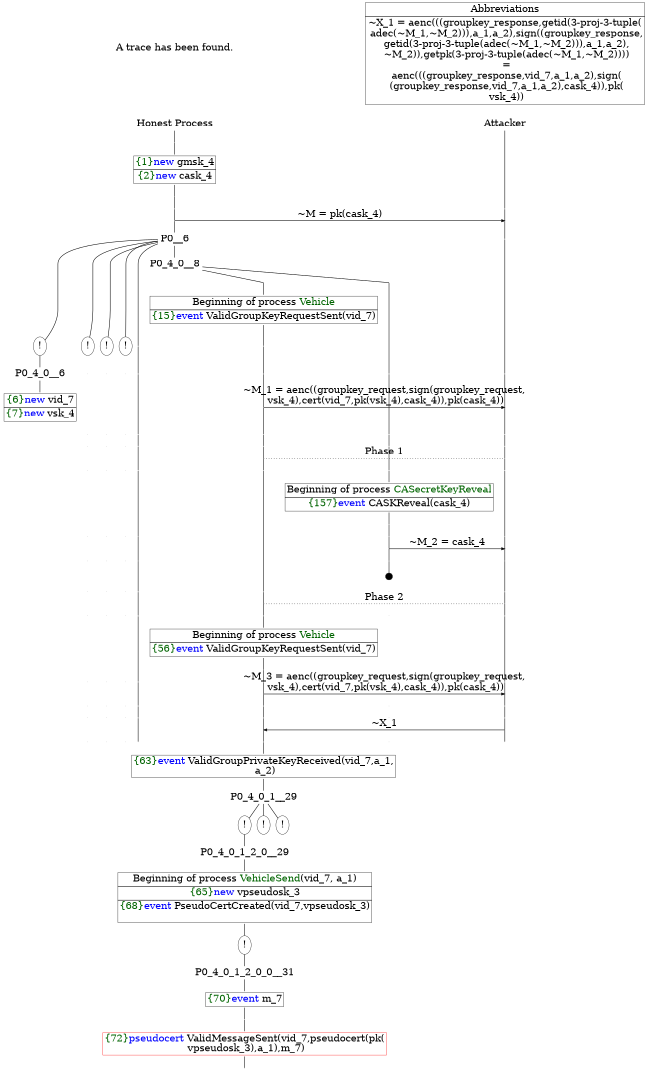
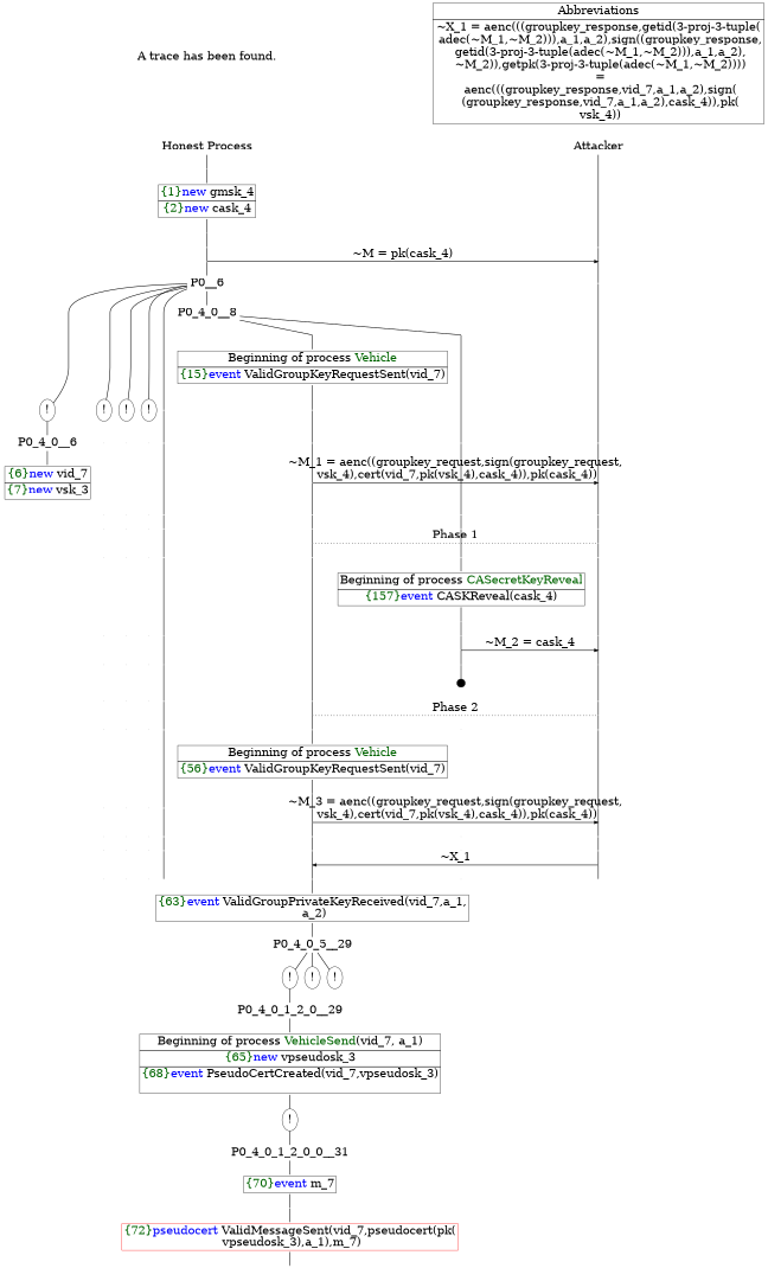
  digraph {
    ordering=out
    node [fontsize=30 shape=point]
    edge [arrowhead=none fontsize=30 penwidth=1.6 weight=100]
    n1 [height=0 label="Honest Process" shape=plaintext width=0]
    n2 [height=0 label=Attacker shape=plaintext width=0]
    P0__4 [height=0 width=0]
    P__1 [height=0 width=0]
    P0__5 [height=0 width=0]
    P__2 [height=0 width=0]
    P0__6 [fixedsize=false height=0 shape=none width=0]
    P__3 [height=0 width=0]
    n9 [height=0 label="!" shape=ellipse width=0]
    n10 [height=0 label="!" shape=ellipse width=0]
    n11 [height=0 label="!" shape=ellipse width=0]
    n12 [height=0 label="!" shape=ellipse width=0]
    P0_0__6 [height=0 width=0]
    P0_4_0_1__8 [height=0 width=0]
    P0_4_0_0__8 [height=0 width=0]
    P0_4_0_1__11 [height=0 width=0]
    P0_4_0_0__9 [height=0 width=0]
    P0_3__7 [height=0 style=invisible width=0]
    P0_2__7 [height=0 style=invisible width=0]
    P0_1__7 [height=0 style=invisible width=0]
    P0_0__7 [height=0 width=0]
    P__4 [height=0 width=0]
    P0_4_0_1__12 [height=0 width=0]
    P__5 [height=0 width=0]
    P0_4_0_1__13 [height=0 width=0]
    P0_4_0_0__10 [height=0 width=0]
    P0_3__8 [height=0 style=invisible width=0]
    P0_2__8 [height=0 style=invisible width=0]
    P0_1__8 [height=0 style=invisible width=0]
    P0_0__8 [height=0 width=0]
    P__6 [height=0 width=0]
    P0_4_0_1__14 [height=0 width=0]
    P0_4_0_0__11 [height=0 width=0]
    P0_3__9 [height=0 style=invisible width=0]
    P0_2__9 [height=0 style=invisible width=0]
    P0_1__9 [height=0 style=invisible width=0]
    P0_0__9 [height=0 width=0]
    P__7 [height=0 width=0]
    P0_4_0_1__15 [height=0 width=0]
    P__8 [height=0 width=0]
    P0_4_0_1__16 [height=0 width=0]
    P0_4_0_0__12 [height=0 width=0]
    P0_3__10 [height=0 style=invisible width=0]
    P0_2__10 [height=0 style=invisible width=0]
    P0_1__10 [height=0 style=invisible width=0]
    P0_0__10 [height=0 width=0]
    P__9 [height=0 width=0]
    P0_4_0_0__15 [height=0 width=0]
    P0_3__11 [height=0 style=invisible width=0]
    P0_2__11 [height=0 style=invisible width=0]
    P0_1__11 [height=0 style=invisible width=0]
    P0_0__11 [height=0 width=0]
    P__10 [height=0 width=0]
    P0_4_0_0__16 [height=0 width=0]
    P__11 [height=0 width=0]
    P0_4_0_0__17 [height=0 width=0]
    P0_3__12 [height=0 style=invisible width=0]
    P0_2__12 [height=0 style=invisible width=0]
    P0_1__12 [height=0 style=invisible width=0]
    P0_0__12 [height=0 width=0]
    P__12 [height=0 width=0]
    P0_4_0_1__17 [height=0 width=0]
    P0_4_0_0__19 [height=0 style=invisible width=0]
    P0_3__13 [height=0 style=invisible width=0]
    P0_2__13 [height=0 style=invisible width=0]
    P0_1__13 [height=0 style=invisible width=0]
    P0_0__13 [height=0 width=0]
    P__13 [height=0 width=0]
    P0_4_0_1__18 [height=0 width=0]
    P__14 [height=0 width=0]
    P0_4_0_1__19 [height=0 width=0]
    P0_4_0_0__20 [height=0 style=invisible width=0]
    P0_3__14 [height=0 style=invisible width=0]
    P0_2__14 [height=0 style=invisible width=0]
    P0_1__14 [height=0 style=invisible width=0]
    P0_0__14 [height=0 width=0]
    P__15 [height=0 width=0]
    P0_4_0_1__22 [height=0 width=0]
    P0_4_0_0__21 [height=0 style=invisible width=0]
    P0_3__15 [height=0 style=invisible width=0]
    P0_2__15 [height=0 style=invisible width=0]
    P0_1__15 [height=0 style=invisible width=0]
    P0_0__15 [height=0 width=0]
    P__16 [height=0 width=0]
    P0_4_0_1__23 [height=0 width=0]
    P__17 [height=0 width=0]
    P0_4_0_1__24 [height=0 width=0]
    P0_4_0_0__22 [height=0 style=invisible width=0]
    P0_3__16 [height=0 style=invisible width=0]
    P0_2__16 [height=0 style=invisible width=0]
    P0_1__16 [height=0 style=invisible width=0]
    P0_0__16 [height=0 width=0]
    P__18 [height=0 width=0]
    P0_4_0_1__25 [height=0 width=0]
    P0_4_0_0__23 [height=0 style=invisible width=0]
    P0_3__17 [height=0 style=invisible width=0]
    P0_2__17 [height=0 style=invisible width=0]
    P0_1__17 [height=0 style=invisible width=0]
    P0_0__17 [height=0 width=0]
    P__19 [height=0 width=0]
    P0_4_0_1__26 [height=0 width=0]
    P__20 [height=0 width=0]
    P0_4_0_1__27 [height=0 width=0]
    P0_4_0_0__24 [height=0 style=invisible width=0]
    P0_3__18 [height=0 style=invisible width=0]
    P0_2__18 [height=0 style=invisible width=0]
    P0_1__18 [height=0 style=invisible width=0]
    P0_0__18 [height=0 width=0]
    P__21 [height=0 width=0]
    n110 [height=0 label="!" shape=ellipse width=0]
    n111 [height=0 label="!" shape=ellipse width=0]
    n112 [height=0 label="!" shape=ellipse width=0]
    P0__1 [height=0 width=0]
    P0_4_0__8 [fixedsize=false height=0 shape=none width=0]
    P0_4_0__6 [fixedsize=false height=0 shape=none width=0]
    n116 [height=0 label=<<TABLE BORDER="0" CELLBORDER="1" CELLSPACING="0" CELLPADDING="4"> <TR><TD>Beginning of process <FONT COLOR="darkgreen">Vehicle</FONT></TD></TR><TR><TD><FONT COLOR="darkgreen">{15}</FONT><FONT COLOR="blue">event</FONT> ValidGroupKeyRequestSent(vid_7)</TD></TR></TABLE>> shape=plaintext width=0]
    n117 [height=0 label=<<TABLE BORDER="0" CELLBORDER="1" CELLSPACING="0" CELLPADDING="4"> <TR><TD>Beginning of process <FONT COLOR="darkgreen">CASecretKeyReveal</FONT></TD></TR><TR><TD><FONT COLOR="darkgreen">{157}</FONT><FONT COLOR="blue">event</FONT> CASKReveal(cask_4)</TD></TR></TABLE>> shape=plaintext width=0]
    P0_4_0_0__18 [height=0.3 width=0.3]
    n119 [height=0 label=<<TABLE BORDER="0" CELLBORDER="1" CELLSPACING="0" CELLPADDING="4"> <TR><TD>Beginning of process <FONT COLOR="darkgreen">Vehicle</FONT></TD></TR><TR><TD><FONT COLOR="darkgreen">{56}</FONT><FONT COLOR="blue">event</FONT> ValidGroupKeyRequestSent(vid_7)</TD></TR></TABLE>> shape=plaintext width=0]
    n120 [height=0 label=<<TABLE BORDER="0" CELLBORDER="1" CELLSPACING="0" CELLPADDING="4"> <TR><TD><FONT COLOR="darkgreen">{63}</FONT><FONT COLOR="blue">event</FONT> ValidGroupPrivateKeyReceived(vid_7,a_1,<br/> a_2)</TD></TR></TABLE>> shape=plaintext width=0]
    P0_4_0_1_2_0__29 [fixedsize=false height=0 shape=none width=0]
    n122 [height=0 label=<A trace has been found.<br/> > shape=plaintext width=0]
    n123 [height=0 label=<<TABLE BORDER="0" CELLBORDER="1" CELLSPACING="0" CELLPADDING="4"> <TR><TD><FONT COLOR="darkgreen">{1}</FONT><FONT COLOR="blue">new </FONT>gmsk_4</TD></TR><TR><TD><FONT COLOR="darkgreen">{2}</FONT><FONT COLOR="blue">new </FONT>cask_4</TD></TR></TABLE>> shape=plaintext width=0]
    P0__3 [height=0 width=0]
-   n125 [height=0 label=<<TABLE BORDER="0" CELLBORDER="1" CELLSPACING="0" CELLPADDING="4"> <TR><TD><FONT COLOR="darkgreen">{6}</FONT><FONT COLOR="blue">new </FONT>vid_7</TD></TR><TR><TD><FONT COLOR="darkgreen">{7}</FONT><FONT COLOR="blue">new </FONT>vsk_4</TD></TR></TABLE>> shape=plaintext width=0]
+   n125 [height=0 label=<<TABLE BORDER="0" CELLBORDER="1" CELLSPACING="0" CELLPADDING="4"> <TR><TD><FONT COLOR="darkgreen">{6}</FONT><FONT COLOR="blue">new </FONT>vid_7</TD></TR><TR><TD><FONT COLOR="darkgreen">{7}</FONT><FONT COLOR="blue">new </FONT>vsk_3</TD></TR></TABLE>> shape=plaintext width=0]
    P0_4_0_1__10 [height=0 width=0]
    P0_4_0_0__14 [height=0 width=0]
    P0_4_0_1__21 [height=0 width=0]
-   P0_4_0_1__29 [fixedsize=false height=0 shape=none width=0]
+   P0_4_0_1__29 [fixedsize=false height=0 shape=none width=0 label=P0_4_0_5__29]
    n130 [height=0 label=<<TABLE BORDER="0" CELLBORDER="1" CELLSPACING="0" CELLPADDING="4"> <TR><TD>Beginning of process <FONT COLOR="darkgreen">VehicleSend</FONT>(vid_7, a_1)</TD></TR><TR><TD><FONT COLOR="darkgreen">{65}</FONT><FONT COLOR="blue">new </FONT>vpseudosk_3</TD></TR><TR><TD><FONT COLOR="darkgreen">{68}</FONT><FONT COLOR="blue">event</FONT> PseudoCertCreated(vid_7,vpseudosk_3)<br/> </TD></TR></TABLE>> shape=plaintext width=0]
    n131 [height=0 label="!" shape=ellipse width=0]
    P0_4_0_1_2_0_0__31 [fixedsize=false height=0 shape=none width=0]
    n133 [height=0 label=<<TABLE BORDER="0" CELLBORDER="1" CELLSPACING="0" CELLPADDING="4"> <TR><TD><FONT COLOR="darkgreen">{70}</FONT><FONT COLOR="blue">event </FONT>m_7</TD></TR></TABLE>> shape=plaintext width=0]
    P0_4_0_1_2_0_0__33 [height=0 width=0]
    n135 [color=red height=0 label=<<TABLE BORDER="0" CELLBORDER="1" CELLSPACING="0" CELLPADDING="4"> <TR><TD><FONT COLOR="darkgreen">{72}</FONT><FONT COLOR="blue">pseudocert</FONT> ValidMessageSent(vid_7,pseudocert(pk(<br/> vpseudosk_3),a_1),m_7)</TD></TR></TABLE>> shape=plaintext width=0]
    P0_4_0_1_2_0_0__35 [height=0 width=0]
    n137 [height=0 label=<<TABLE BORDER="0" CELLBORDER="1" CELLSPACING="0" CELLPADDING="4"><TR> <TD> Abbreviations </TD></TR><TR><TD>~X_1 = aenc(((groupkey_response,getid(3-proj-3-tuple(<br/> adec(~M_1,~M_2))),a_1,a_2),sign((groupkey_response,<br/> getid(3-proj-3-tuple(adec(~M_1,~M_2))),a_1,a_2),<br/> ~M_2)),getpk(3-proj-3-tuple(adec(~M_1,~M_2))))<br/> =<br/> aenc(((groupkey_response,vid_7,a_1,a_2),sign(<br/> (groupkey_response,vid_7,a_1,a_2),cask_4)),pk(<br/> vsk_4))</TD></TR></TABLE>> shape=plaintext width=0]
    subgraph sub_1 {
      rank=same
      n1
      n2
    }
    subgraph sub_2 {
      rank=same
      P0__4
      P__1
    }
    subgraph sub_3 {
      rank=same
      P0__5
      P__2
    }
    subgraph sub_4 {
      rank=same
      P0__6
      P__3
    }
    subgraph sub_5 {
      rank=same
      n9
      n10
      n11
      n12
      P0_0__6
    }
    subgraph sub_6 {
      rank=same
      P0_4_0_1__8
      P0_4_0_0__8
    }
    subgraph sub_7 {
      rank=same
      P0_4_0_1__11
      P0_4_0_0__9
      P0_3__7
      P0_2__7
      P0_1__7
      P0_0__7
      P__4
    }
    subgraph sub_8 {
      rank=same
      P0_4_0_1__12
      P__5
    }
    subgraph sub_9 {
      rank=same
      P0_4_0_1__13
      P0_4_0_0__10
      P0_3__8
      P0_2__8
      P0_1__8
      P0_0__8
      P__6
    }
    subgraph sub_10 {
      rank=same
      P0_4_0_1__14
      P0_4_0_0__11
      P0_3__9
      P0_2__9
      P0_1__9
      P0_0__9
      P__7
    }
    subgraph sub_11 {
      rank=same
      P0_4_0_1__15
      P__8
    }
    subgraph sub_12 {
      rank=same
      P0_4_0_1__16
      P0_4_0_0__12
      P0_3__10
      P0_2__10
      P0_1__10
      P0_0__10
      P__9
    }
    subgraph sub_13 {
      rank=same
      P0_4_0_0__15
      P0_3__11
      P0_2__11
      P0_1__11
      P0_0__11
      P__10
    }
    subgraph sub_14 {
      rank=same
      P0_4_0_0__16
      P__11
    }
    subgraph sub_15 {
      rank=same
      P0_4_0_0__17
      P0_3__12
      P0_2__12
      P0_1__12
      P0_0__12
      P__12
    }
    subgraph sub_16 {
      rank=same
      P0_4_0_1__17
      P0_4_0_0__19
      P0_3__13
      P0_2__13
      P0_1__13
      P0_0__13
      P__13
    }
    subgraph sub_17 {
      rank=same
      P0_4_0_1__18
      P__14
    }
    subgraph sub_18 {
      rank=same
      P0_4_0_1__19
      P0_4_0_0__20
      P0_3__14
      P0_2__14
      P0_1__14
      P0_0__14
      P__15
    }
    subgraph sub_19 {
      rank=same
      P0_4_0_1__22
      P0_4_0_0__21
      P0_3__15
      P0_2__15
      P0_1__15
      P0_0__15
      P__16
    }
    subgraph sub_20 {
      rank=same
      P0_4_0_1__23
      P__17
    }
    subgraph sub_21 {
      rank=same
      P0_4_0_1__24
      P0_4_0_0__22
      P0_3__16
      P0_2__16
      P0_1__16
      P0_0__16
      P__18
    }
    subgraph sub_22 {
      rank=same
      P0_4_0_1__25
      P0_4_0_0__23
      P0_3__17
      P0_2__17
      P0_1__17
      P0_0__17
      P__19
    }
    subgraph sub_23 {
      rank=same
      P0_4_0_1__26
      P__20
    }
    subgraph sub_24 {
      rank=same
      P0_4_0_1__27
      P0_4_0_0__24
      P0_3__18
      P0_2__18
      P0_1__18
      P0_0__18
      P__21
    }
    subgraph sub_25 {
      rank=same
      n110
      n111
      n112
    }
    n1 -> P0__1
    n2 -> P__1
    P0__4 -> P0__5
    P__1 -> P__2
    P0__5 -> P__2 [arrowhead=normal label=<~M = pk(cask_4)> weight=""]
    P0__5 -> P0__6
    P__2 -> P__3
    P0__6 -> n9 [weight=""]
    P0__6 -> n10 [weight=""]
    P0__6 -> n11 [weight=""]
    P0__6 -> n12 [weight=""]
    P0__6 -> P0_0__6 [weight=""]
    P0__6 -> P0_4_0__8
    P__3 -> P__4
    n9 -> P0_4_0__6
    n10 -> P0_3__7 [style=invisible]
    n11 -> P0_2__7 [style=invisible]
    n12 -> P0_1__7 [style=invisible]
    P0_0__6 -> P0_0__7
    P0_4_0_1__8 -> n116
    P0_4_0_0__8 -> P0_4_0_0__9
    P0_4_0_1__11 -> P0_4_0_1__12
    P0_4_0_0__9 -> P0_4_0_0__10
    P0_3__7 -> P0_3__8 [style=invisible]
    P0_2__7 -> P0_2__8 [style=invisible]
    P0_1__7 -> P0_1__8 [style=invisible]
    P0_0__7 -> P0_0__8
    P__4 -> P__5
    P0_4_0_1__12 -> P__5 [arrowhead=normal label=<~M_1 = aenc((groupkey_request,sign(groupkey_request,<br/> vsk_4),cert(vid_7,pk(vsk_4),cask_4)),pk(cask_4))> weight=""]
    P0_4_0_1__12 -> P0_4_0_1__13
    P__5 -> P__6
    P0_4_0_1__13 -> P0_4_0_1__14
    P0_4_0_0__10 -> P0_4_0_0__11
    P0_3__8 -> P0_3__9 [style=invisible]
    P0_2__8 -> P0_2__9 [style=invisible]
    P0_1__8 -> P0_1__9 [style=invisible]
    P0_0__8 -> P0_0__9
    P__6 -> P__7
    P0_4_0_1__14 -> P0_4_0_1__15
    P0_4_0_0__11 -> P0_4_0_0__12
    P0_3__9 -> P0_3__10 [style=invisible]
    P0_2__9 -> P0_2__10 [style=invisible]
    P0_1__9 -> P0_1__10 [style=invisible]
    P0_0__9 -> P0_0__10
    P__7 -> P__8
    P0_4_0_1__15 -> P__8 [label=<Phase 1> style=dotted weight=""]
    P0_4_0_1__15 -> P0_4_0_1__16
    P__8 -> P__9
    P0_4_0_1__16 -> P0_4_0_1__17
    P0_4_0_0__12 -> n117
    P0_3__10 -> P0_3__11 [style=invisible]
    P0_2__10 -> P0_2__11 [style=invisible]
    P0_1__10 -> P0_1__11 [style=invisible]
    P0_0__10 -> P0_0__11
    P__9 -> P__10
    P0_4_0_0__15 -> P0_4_0_0__16
    P0_3__11 -> P0_3__12 [style=invisible]
    P0_2__11 -> P0_2__12 [style=invisible]
    P0_1__11 -> P0_1__12 [style=invisible]
    P0_0__11 -> P0_0__12
    P__10 -> P__11
    P0_4_0_0__16 -> P__11 [arrowhead=normal label=<~M_2 = cask_4> weight=""]
    P0_4_0_0__16 -> P0_4_0_0__17
    P__11 -> P__12
    P0_4_0_0__17 -> P0_4_0_0__18
    P0_3__12 -> P0_3__13 [style=invisible]
    P0_2__12 -> P0_2__13 [style=invisible]
    P0_1__12 -> P0_1__13 [style=invisible]
    P0_0__12 -> P0_0__13
    P__12 -> P__13
    P0_4_0_1__17 -> P0_4_0_1__18
    P0_4_0_0__19 -> P0_4_0_0__20 [style=invisible]
    P0_3__13 -> P0_3__14 [style=invisible]
    P0_2__13 -> P0_2__14 [style=invisible]
    P0_1__13 -> P0_1__14 [style=invisible]
    P0_0__13 -> P0_0__14
    P__13 -> P__14
    P0_4_0_1__18 -> P__14 [label=<Phase 2> style=dotted weight=""]
    P0_4_0_1__18 -> P0_4_0_1__19
    P__14 -> P__15
    P0_4_0_1__19 -> n119
    P0_4_0_0__20 -> P0_4_0_0__21 [style=invisible]
    P0_3__14 -> P0_3__15 [style=invisible]
    P0_2__14 -> P0_2__15 [style=invisible]
    P0_1__14 -> P0_1__15 [style=invisible]
    P0_0__14 -> P0_0__15
    P__15 -> P__16
    P0_4_0_1__22 -> P0_4_0_1__23
    P0_4_0_0__21 -> P0_4_0_0__22 [style=invisible]
    P0_3__15 -> P0_3__16 [style=invisible]
    P0_2__15 -> P0_2__16 [style=invisible]
    P0_1__15 -> P0_1__16 [style=invisible]
    P0_0__15 -> P0_0__16
    P__16 -> P__17
    P0_4_0_1__23 -> P__17 [arrowhead=normal label=<~M_3 = aenc((groupkey_request,sign(groupkey_request,<br/> vsk_4),cert(vid_7,pk(vsk_4),cask_4)),pk(cask_4))> weight=""]
    P0_4_0_1__23 -> P0_4_0_1__24
    P__17 -> P__18
    P0_4_0_1__24 -> P0_4_0_1__25
    P0_4_0_0__22 -> P0_4_0_0__23 [style=invisible]
    P0_3__16 -> P0_3__17 [style=invisible]
    P0_2__16 -> P0_2__17 [style=invisible]
    P0_1__16 -> P0_1__17 [style=invisible]
    P0_0__16 -> P0_0__17
    P__18 -> P__19
    P0_4_0_1__25 -> P0_4_0_1__26
    P0_4_0_0__23 -> P0_4_0_0__24 [style=invisible]
    P0_3__17 -> P0_3__18 [style=invisible]
    P0_2__17 -> P0_2__18 [style=invisible]
    P0_1__17 -> P0_1__18 [style=invisible]
    P0_0__17 -> P0_0__18
    P__19 -> P__20
    P0_4_0_1__26 -> P__20 [arrowhead=normal dir=back label=<~X_1> weight=""]
    P0_4_0_1__26 -> P0_4_0_1__27
    P__20 -> P__21
    P0_4_0_1__27 -> n120
    n110 -> P0_4_0_1_2_0__29
    P0__1 -> n123
    P0_4_0__8 -> P0_4_0_1__8 [weight=""]
    P0_4_0__8 -> P0_4_0_0__8 [weight=""]
    P0_4_0__6 -> n125
    n116 -> P0_4_0_1__10
    n117 -> P0_4_0_0__14
    P0_4_0_0__18 -> P0_4_0_0__19 [style=invisible]
    n119 -> P0_4_0_1__21
    n120 -> P0_4_0_1__29
    P0_4_0_1_2_0__29 -> n130
    n122 -> n1 [style=invisible]
    n123 -> P0__3
    P0__3 -> P0__4
    P0_4_0_1__10 -> P0_4_0_1__11
    P0_4_0_0__14 -> P0_4_0_0__15
    P0_4_0_1__21 -> P0_4_0_1__22
    P0_4_0_1__29 -> n110 [weight=""]
    P0_4_0_1__29 -> n111 [weight=""]
    P0_4_0_1__29 -> n112 [weight=""]
    n130 -> n131
    n131 -> P0_4_0_1_2_0_0__31
    P0_4_0_1_2_0_0__31 -> n133
    n133 -> P0_4_0_1_2_0_0__33
    P0_4_0_1_2_0_0__33 -> n135
    n135 -> P0_4_0_1_2_0_0__35
    n137 -> n2 [style=invisible]
  }
